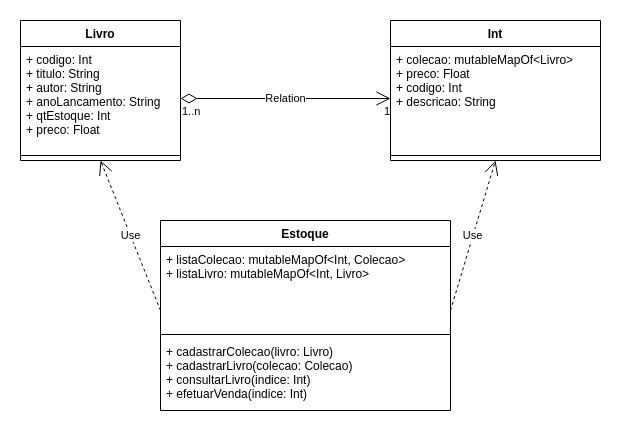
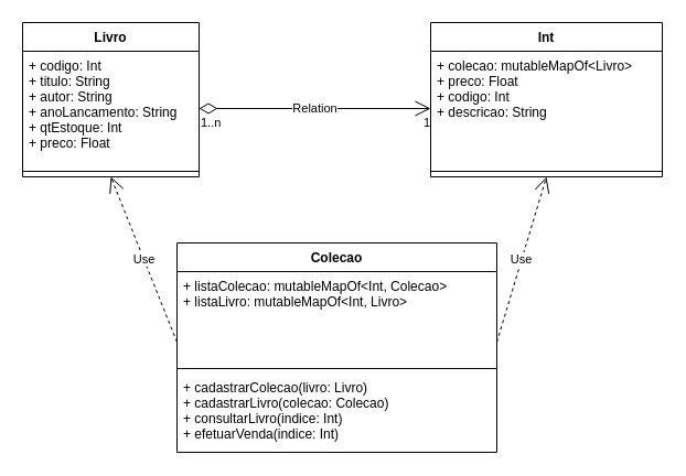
  <mxCell id="0" />
  <mxCell id="1" parent="0" />
  <mxCell id="2" value="Livro" style="swimlane;fontStyle=1;align=center;verticalAlign=top;childLayout=stackLayout;horizontal=1;startSize=26;horizontalStack=0;resizeParent=1;resizeParentMax=0;resizeLast=0;collapsible=1;marginBottom=0;" vertex="1" parent="1"><mxGeometry x="20" y="20" width="160" height="140" as="geometry" /></mxCell>
  <mxCell id="3" value="+ codigo: Int&#10;+ titulo: String&#10;+ autor: String&#10;+ anoLancamento: String&#10;+ qtEstoque: Int&#10;+ preco: Float" style="text;strokeColor=none;fillColor=none;align=left;verticalAlign=top;spacingLeft=4;spacingRight=4;overflow=hidden;rotatable=0;points=[[0,0.5],[1,0.5]];portConstraint=eastwest;" vertex="1" parent="2"><mxGeometry y="26" width="160" height="104" as="geometry" /></mxCell>
  <mxCell id="4" value="" style="line;strokeWidth=1;fillColor=none;align=left;verticalAlign=middle;spacingTop=-1;spacingLeft=3;spacingRight=3;rotatable=0;labelPosition=right;points=[];portConstraint=eastwest;" vertex="1" parent="2"><mxGeometry y="130" width="160" height="10" as="geometry" /></mxCell>
  <mxCell id="5" value="Int" style="swimlane;fontStyle=1;align=center;verticalAlign=top;childLayout=stackLayout;horizontal=1;startSize=26;horizontalStack=0;resizeParent=1;resizeParentMax=0;resizeLast=0;collapsible=1;marginBottom=0;" vertex="1" parent="1"><mxGeometry x="390" y="20" width="210" height="140" as="geometry" /></mxCell>
  <mxCell id="6" value="+ colecao: mutableMapOf&lt;Livro&gt;&#10;+ preco: Float&#10;+ codigo: Int&#10;+ descricao: String" style="text;strokeColor=none;fillColor=none;align=left;verticalAlign=top;spacingLeft=4;spacingRight=4;overflow=hidden;rotatable=0;points=[[0,0.5],[1,0.5]];portConstraint=eastwest;" vertex="1" parent="5"><mxGeometry y="26" width="210" height="104" as="geometry" /></mxCell>
  <mxCell id="7" value="" style="line;strokeWidth=1;fillColor=none;align=left;verticalAlign=middle;spacingTop=-1;spacingLeft=3;spacingRight=3;rotatable=0;labelPosition=right;points=[];portConstraint=eastwest;" vertex="1" parent="5"><mxGeometry y="130" width="210" height="10" as="geometry" /></mxCell>
  <mxCell id="8" value="Use" style="endArrow=open;endSize=12;dashed=1;html=1;entryX=0.5;entryY=1;entryDx=0;entryDy=0;exitX=0;exitY=0.762;exitDx=0;exitDy=0;exitPerimeter=0;" edge="1" parent="1" source="14" target="2"><mxGeometry width="160" relative="1" as="geometry"><mxPoint x="240" y="210" as="sourcePoint" /><mxPoint x="400" y="210" as="targetPoint" /></mxGeometry></mxCell>
  <mxCell id="9" value="Use" style="endArrow=open;endSize=12;dashed=1;html=1;entryX=0.5;entryY=1;entryDx=0;entryDy=0;exitX=1;exitY=0.762;exitDx=0;exitDy=0;exitPerimeter=0;" edge="1" parent="1" source="14" target="5"><mxGeometry width="160" relative="1" as="geometry"><mxPoint x="240" y="210" as="sourcePoint" /><mxPoint x="400" y="210" as="targetPoint" /></mxGeometry></mxCell>
  <mxCell id="10" value="Relation" style="endArrow=open;html=1;endSize=12;startArrow=diamondThin;startSize=14;startFill=0;edgeStyle=orthogonalEdgeStyle;entryX=0;entryY=0.5;entryDx=0;entryDy=0;exitX=1;exitY=0.5;exitDx=0;exitDy=0;" edge="1" parent="1" source="3" target="6"><mxGeometry relative="1" as="geometry"><mxPoint x="220" y="190" as="sourcePoint" /><mxPoint x="380" y="190" as="targetPoint" /></mxGeometry></mxCell>
  <mxCell id="11" value="1..n" style="edgeLabel;resizable=0;html=1;align=left;verticalAlign=top;" connectable="0" vertex="1" parent="10"><mxGeometry x="-1" relative="1" as="geometry" /></mxCell>
  <mxCell id="12" value="1" style="edgeLabel;resizable=0;html=1;align=right;verticalAlign=top;" connectable="0" vertex="1" parent="10"><mxGeometry x="1" relative="1" as="geometry" /></mxCell>
- <mxCell id="13" value="Estoque" style="swimlane;fontStyle=1;align=center;verticalAlign=top;childLayout=stackLayout;horizontal=1;startSize=26;horizontalStack=0;resizeParent=1;resizeParentMax=0;resizeLast=0;collapsible=1;marginBottom=0;" vertex="1" parent="1"><mxGeometry x="160" y="220" width="290" height="190" as="geometry" /></mxCell>
+ <mxCell id="13" value="Colecao" style="swimlane;fontStyle=1;align=center;verticalAlign=top;childLayout=stackLayout;horizontal=1;startSize=26;horizontalStack=0;resizeParent=1;resizeParentMax=0;resizeLast=0;collapsible=1;marginBottom=0;" vertex="1" parent="1"><mxGeometry x="160" y="220" width="290" height="190" as="geometry" /></mxCell>
  <mxCell id="14" value="+ listaColecao: mutableMapOf&lt;Int, Colecao&gt;&#10;+ listaLivro: mutableMapOf&lt;Int, Livro&gt;" style="text;strokeColor=none;fillColor=none;align=left;verticalAlign=top;spacingLeft=4;spacingRight=4;overflow=hidden;rotatable=0;points=[[0,0.5],[1,0.5]];portConstraint=eastwest;" vertex="1" parent="13"><mxGeometry y="26" width="290" height="84" as="geometry" /></mxCell>
  <mxCell id="15" value="" style="line;strokeWidth=1;fillColor=none;align=left;verticalAlign=middle;spacingTop=-1;spacingLeft=3;spacingRight=3;rotatable=0;labelPosition=right;points=[];portConstraint=eastwest;" vertex="1" parent="13"><mxGeometry y="110" width="290" height="8" as="geometry" /></mxCell>
  <mxCell id="16" value="+ cadastrarColecao(livro: Livro) &#10;+ cadastrarLivro(colecao: Colecao)&#10;+ consultarLivro(indice: Int)&#10;+ efetuarVenda(indice: Int)&#10;" style="text;strokeColor=none;fillColor=none;align=left;verticalAlign=top;spacingLeft=4;spacingRight=4;overflow=hidden;rotatable=0;points=[[0,0.5],[1,0.5]];portConstraint=eastwest;" vertex="1" parent="13"><mxGeometry y="118" width="290" height="72" as="geometry" /></mxCell>
